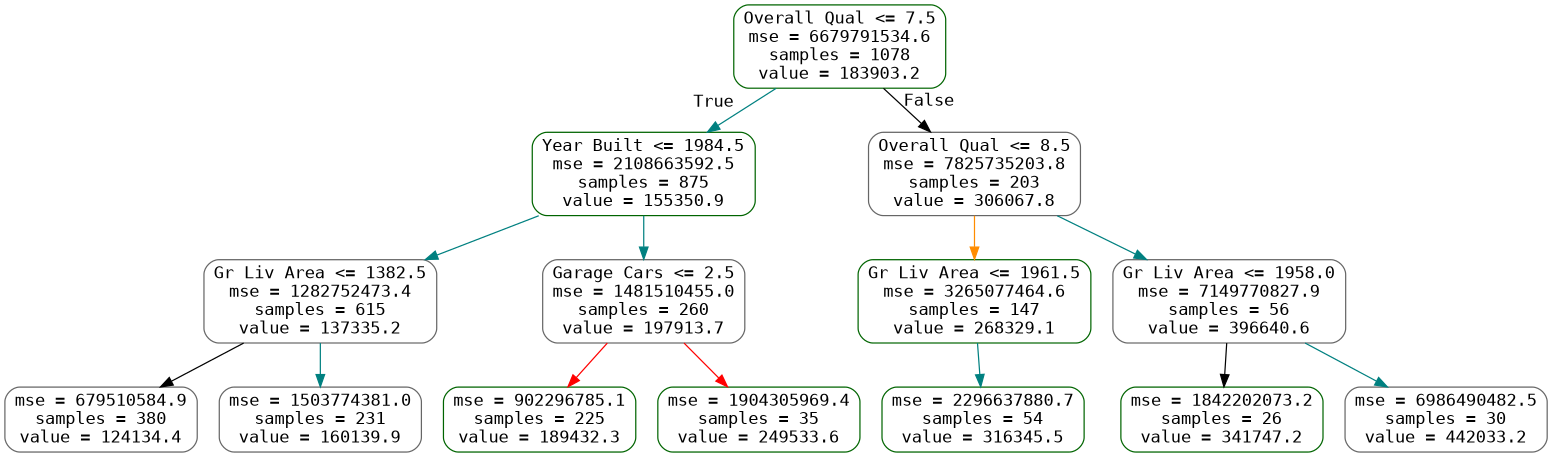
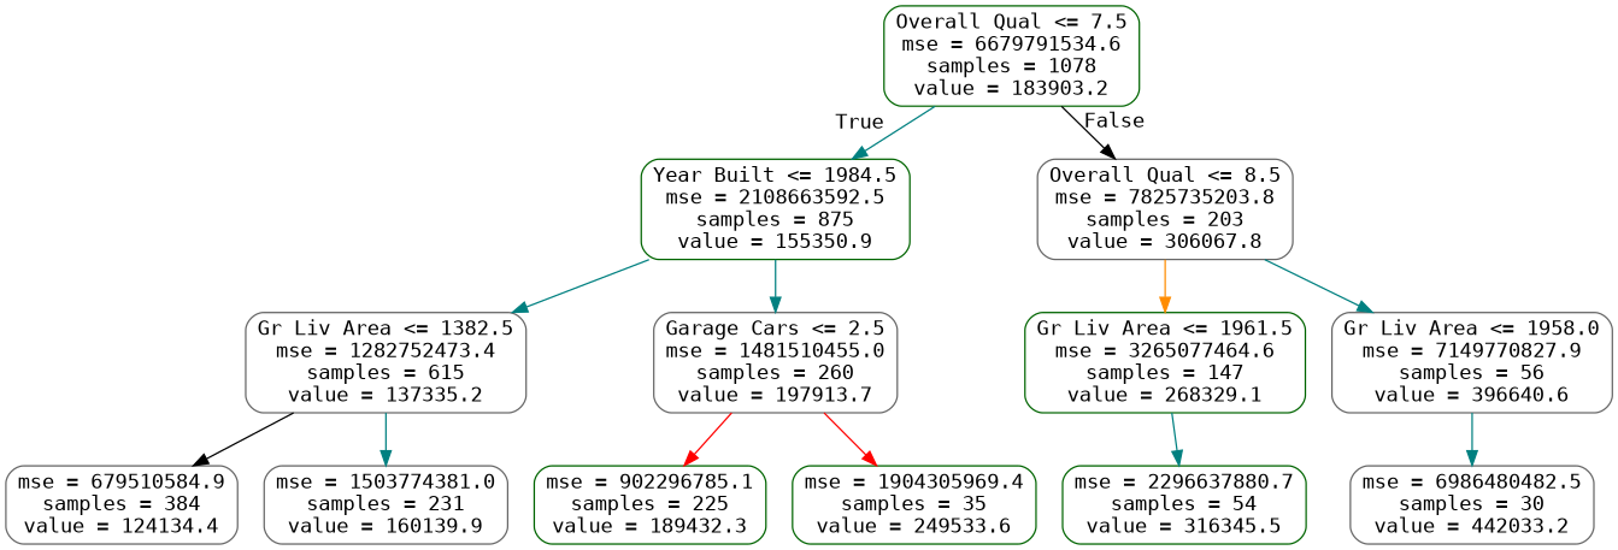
  digraph {
    fontname="DejaVu Sans Mono"
    node [color=darkgreen fontname="DejaVu Sans Mono" shape=box style=rounded]
    edge [color=teal fontname="DejaVu Sans Mono"]
    n1 [label="Overall Qual <= 7.5\nmse = 6679791534.6\nsamples = 1078\nvalue = 183903.2"]
    n2 [label="Year Built <= 1984.5\nmse = 2108663592.5\nsamples = 875\nvalue = 155350.9"]
    n3 [color=gray40 label="Overall Qual <= 8.5\nmse = 7825735203.8\nsamples = 203\nvalue = 306067.8"]
    n4 [color=gray40 label="Gr Liv Area <= 1382.5\nmse = 1282752473.4\nsamples = 615\nvalue = 137335.2"]
    n5 [color=gray40 label="Garage Cars <= 2.5\nmse = 1481510455.0\nsamples = 260\nvalue = 197913.7"]
    n6 [label="Gr Liv Area <= 1961.5\nmse = 3265077464.6\nsamples = 147\nvalue = 268329.1"]
    n7 [color=gray40 label="Gr Liv Area <= 1958.0\nmse = 7149770827.9\nsamples = 56\nvalue = 396640.6"]
-   n8 [color=gray40 label="mse = 679510584.9\nsamples = 380\nvalue = 124134.4"]
+   n8 [color=gray40 label="mse = 679510584.9\nsamples = 384\nvalue = 124134.4"]
    n9 [color=gray40 label="mse = 1503774381.0\nsamples = 231\nvalue = 160139.9"]
    n10 [label="mse = 902296785.1\nsamples = 225\nvalue = 189432.3"]
    n11 [label="mse = 1904305969.4\nsamples = 35\nvalue = 249533.6"]
    n12 [label="mse = 2296637880.7\nsamples = 54\nvalue = 316345.5"]
-   n13 [label="mse = 1842202073.2\nsamples = 26\nvalue = 341747.2"]
-   n14 [color=gray40 label="mse = 6986490482.5\nsamples = 30\nvalue = 442033.2"]
+   n14 [color=gray40 label="mse = 6986480482.5\nsamples = 30\nvalue = 442033.2"]
    n1 -> n2 [headlabel=True labelangle=45 labeldistance=2.5]
    n1 -> n3 [color=black headlabel=False labelangle=-45 labeldistance=2.5]
    n2 -> n4
    n2 -> n5
    n3 -> n6 [color=darkorange]
    n3 -> n7
    n4 -> n8 [color=black]
    n4 -> n9
    n5 -> n10 [color=red]
    n5 -> n11 [color=red]
    n6 -> n12
-   n7 -> n13 [color=black]
    n7 -> n14
  }
